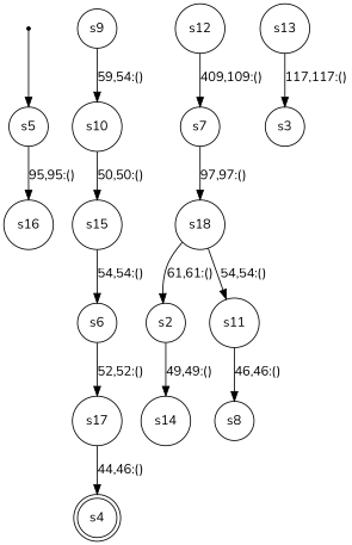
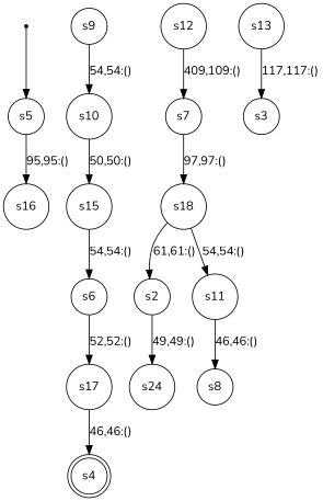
  digraph {
    fontname=Nunito
    rankdir=TB
    node [fontname=Nunito shape=circle]
    edge [fontname=Nunito]
    init [shape=point]
    s5
    s16
    s4 [shape=doublecircle]
    s18
    s2
    s11
-   s14
+   s14 [label=s24]
    s17
    s13
    s3
    s15
    s6
    s8
    s12
    s7
    s9
    s10
    init -> s5
    s5 -> s16 [label="95,95:()"]
    s18 -> s2 [label="61,61:()"]
    s18 -> s11 [label="54,54:()"]
    s2 -> s14 [label="49,49:()"]
    s11 -> s8 [label="46,46:()"]
-   s17 -> s4 [label="44,46:()"]
+   s17 -> s4 [label="46,46:()"]
    s13 -> s3 [label="117,117:()"]
    s15 -> s6 [label="54,54:()"]
    s6 -> s17 [label="52,52:()"]
    s12 -> s7 [label="409,109:()"]
    s7 -> s18 [label="97,97:()"]
-   s9 -> s10 [label="59,54:()"]
+   s9 -> s10 [label="54,54:()"]
    s10 -> s15 [label="50,50:()"]
  }
